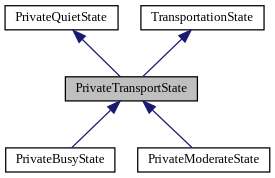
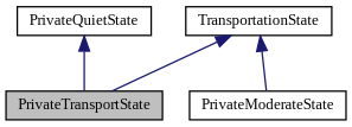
  digraph {
    fontname="Liberation Serif"
    node [color=black fillcolor=white fontname="Liberation Serif" fontsize=10 shape=record style=filled]
    edge [color=midnightblue dir=back fontname="Liberation Serif" fontsize=10 labelfontname=Helvetica labelfontsize=10 style=solid]
    n1 [fillcolor=grey75 fontcolor=black height=0.2 label=PrivateTransportState width=0.4]
-   n2 [height=0.2 label=PrivateBusyState width=0.4]
    n3 [height=0.2 label=PrivateModerateState width=0.4]
    n4 [height=0.2 label=PrivateQuietState width=0.4]
    n5 [height=0.2 label=TransportationState width=0.4]
-   n1 -> n2
-   n1 -> n3
+   n5 -> n3
    n4 -> n1
    n5 -> n1
  }
